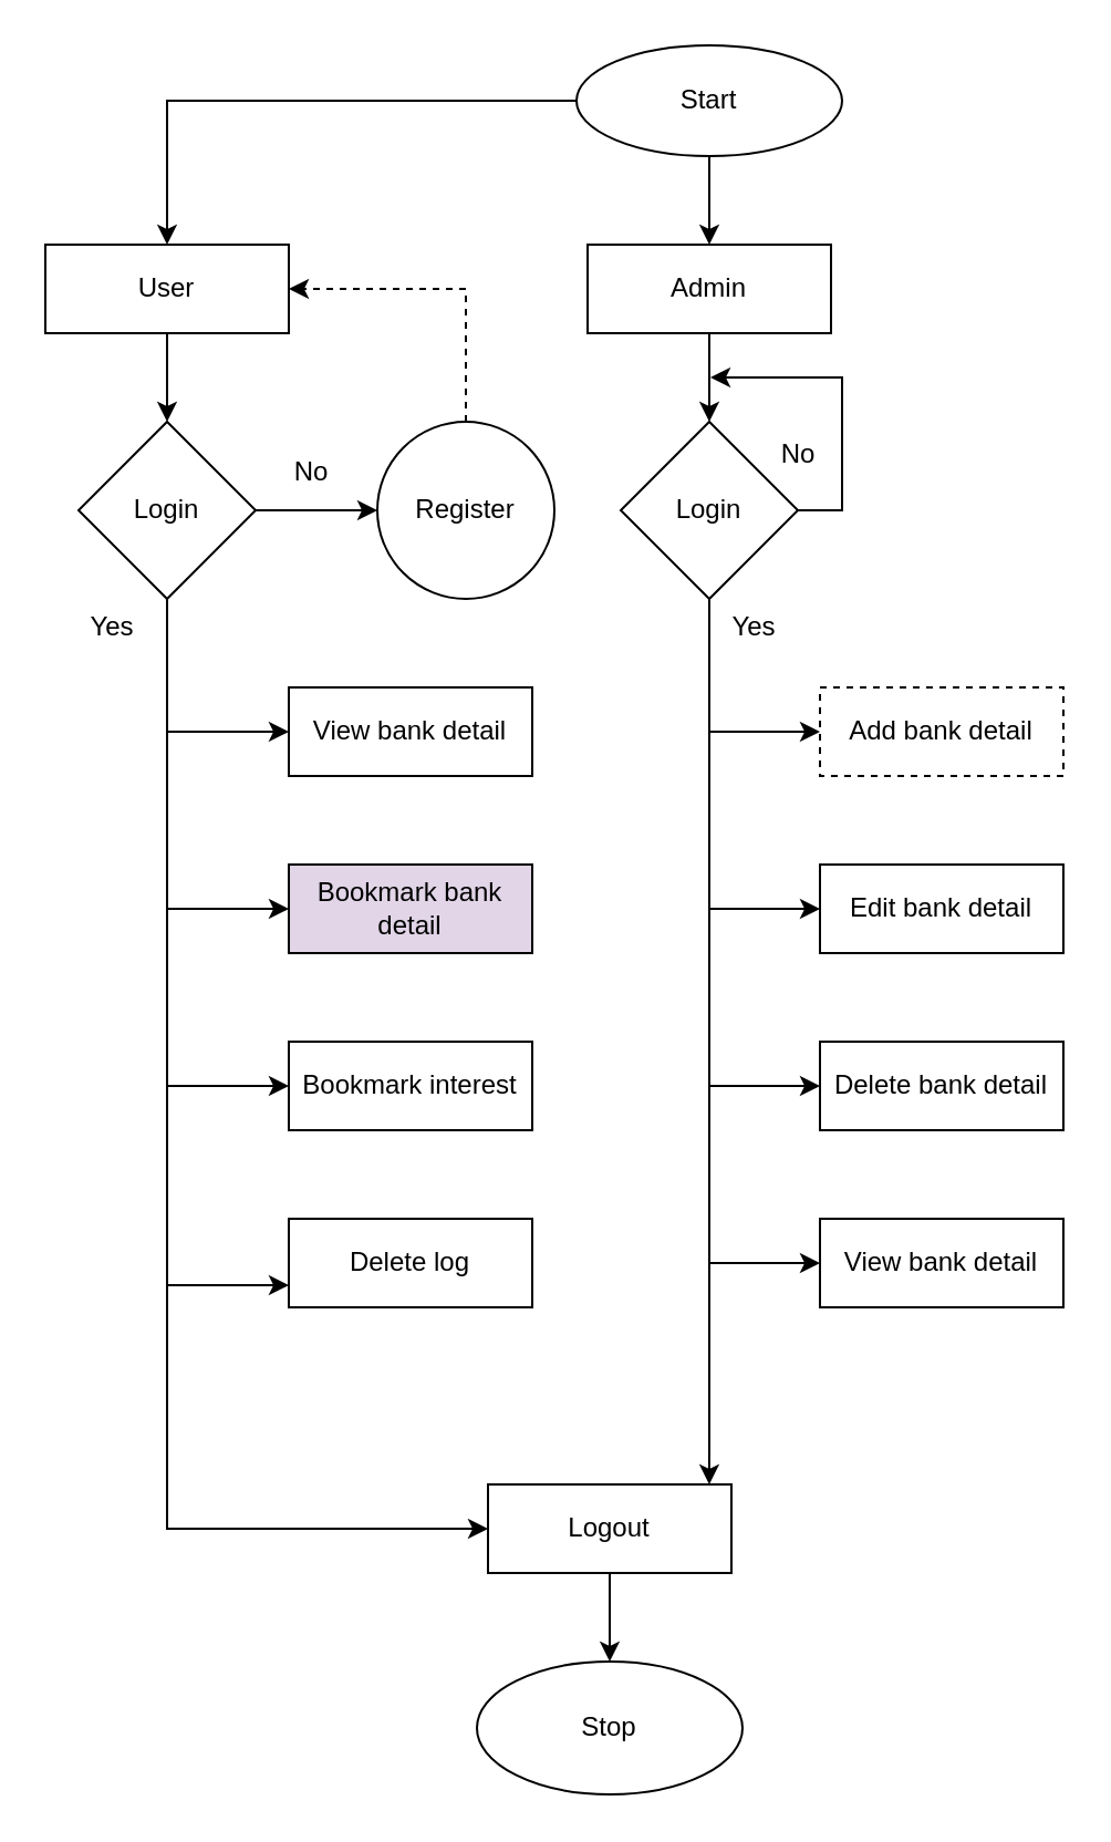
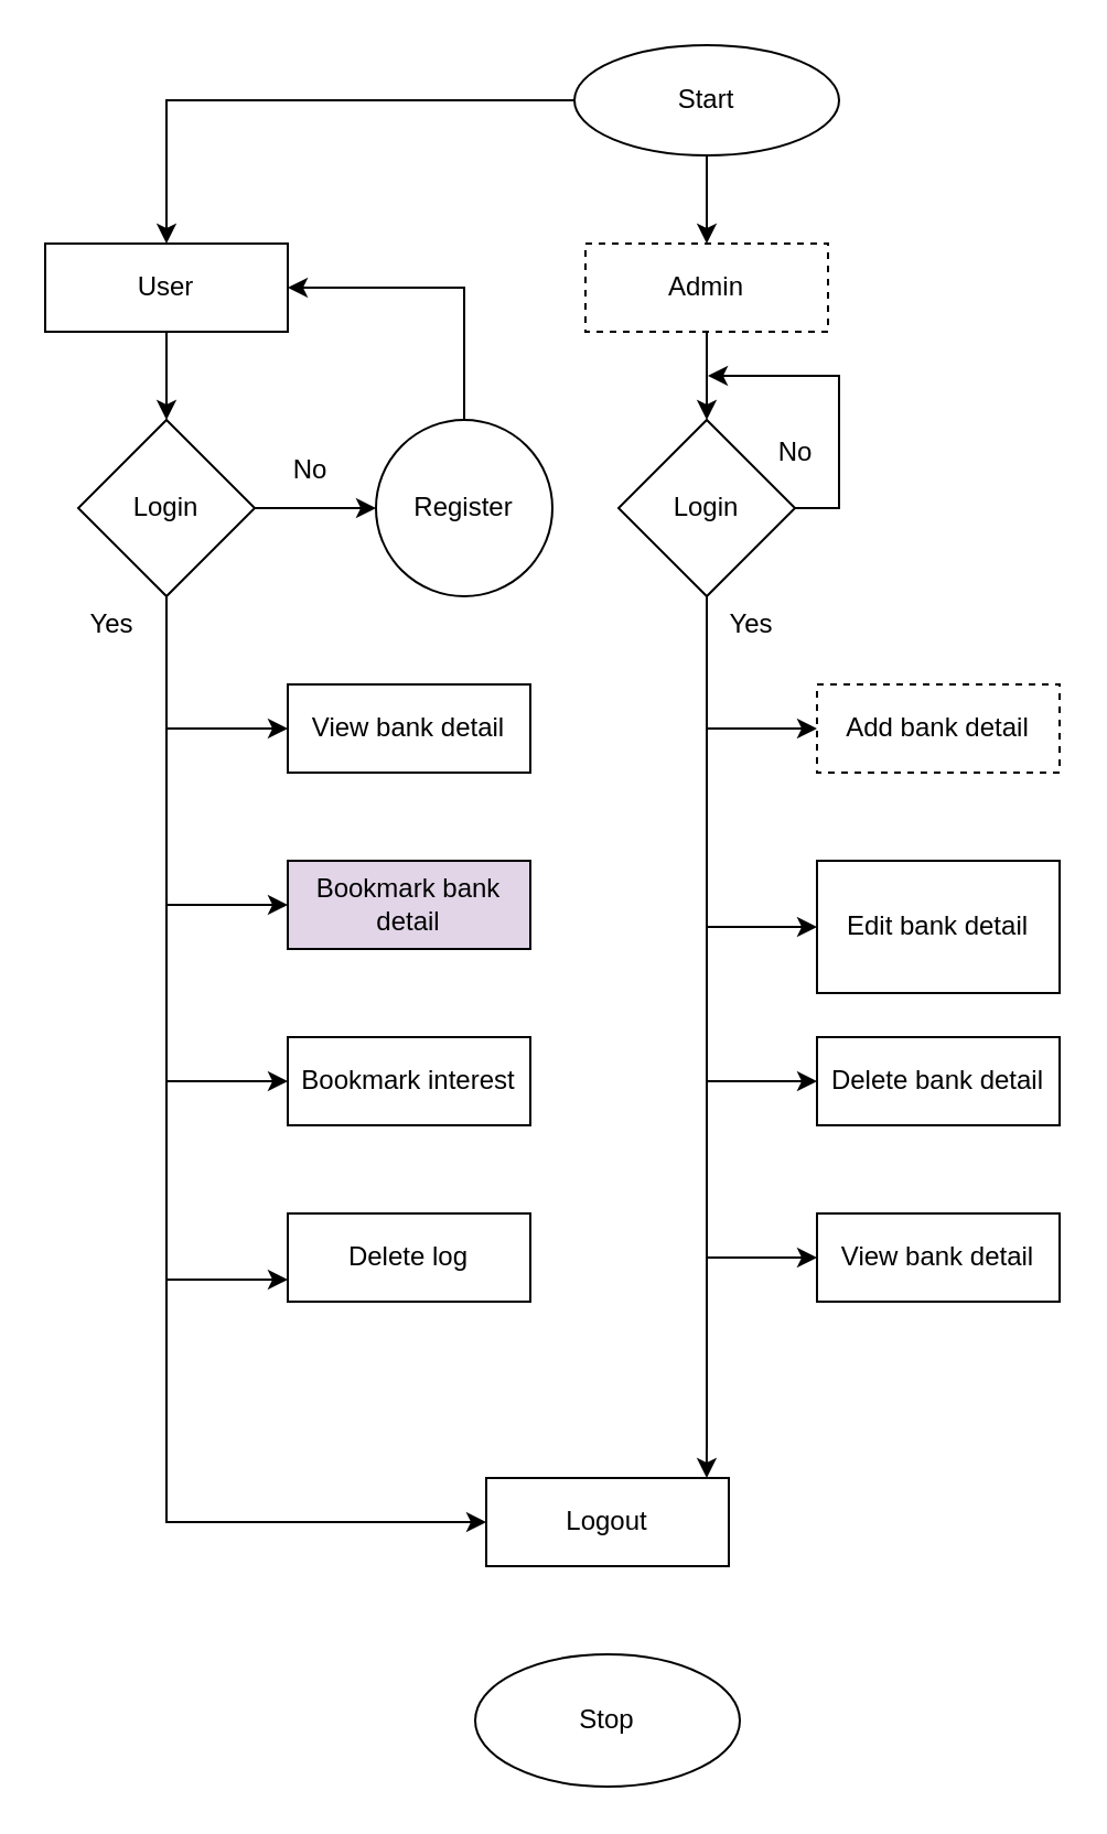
  <mxCell id="0" />
  <mxCell id="1" parent="0" />
  <mxCell id="2" style="edgeStyle=orthogonalEdgeStyle;rounded=0;orthogonalLoop=1;jettySize=auto;html=1;exitX=0.5;exitY=1;exitDx=0;exitDy=0;entryX=0.5;entryY=0;entryDx=0;entryDy=0;" edge="1" parent="1" source="3" target="15"><mxGeometry relative="1" as="geometry" /></mxCell>
  <mxCell id="3" value="User" style="whiteSpace=wrap;html=1;" vertex="1" parent="1"><mxGeometry x="20" y="110" width="110" height="40" as="geometry" /></mxCell>
  <mxCell id="4" style="edgeStyle=orthogonalEdgeStyle;rounded=0;orthogonalLoop=1;jettySize=auto;html=1;exitX=0.5;exitY=1;exitDx=0;exitDy=0;entryX=0.5;entryY=0;entryDx=0;entryDy=0;" edge="1" parent="1" source="6" target="8"><mxGeometry relative="1" as="geometry" /></mxCell>
  <mxCell id="5" style="edgeStyle=orthogonalEdgeStyle;rounded=0;orthogonalLoop=1;jettySize=auto;html=1;exitX=0;exitY=0.5;exitDx=0;exitDy=0;entryX=0.5;entryY=0;entryDx=0;entryDy=0;" edge="1" parent="1" source="6" target="3"><mxGeometry relative="1" as="geometry" /></mxCell>
  <mxCell id="6" value="Start" style="ellipse;whiteSpace=wrap;html=1;" vertex="1" parent="1"><mxGeometry x="260" y="20" width="120" height="50" as="geometry" /></mxCell>
  <mxCell id="7" style="edgeStyle=orthogonalEdgeStyle;rounded=0;orthogonalLoop=1;jettySize=auto;html=1;exitX=0.5;exitY=1;exitDx=0;exitDy=0;entryX=0.5;entryY=0;entryDx=0;entryDy=0;" edge="1" parent="1" source="8" target="23"><mxGeometry relative="1" as="geometry" /></mxCell>
- <mxCell id="8" value="Admin" style="whiteSpace=wrap;html=1;" vertex="1" parent="1"><mxGeometry x="265" y="110" width="110" height="40" as="geometry" /></mxCell>
+ <mxCell id="8" value="Admin" style="whiteSpace=wrap;html=1;dashed=1;" vertex="1" parent="1"><mxGeometry x="265" y="110" width="110" height="40" as="geometry" /></mxCell>
  <mxCell id="9" style="edgeStyle=orthogonalEdgeStyle;rounded=0;orthogonalLoop=1;jettySize=auto;html=1;exitX=1;exitY=0.5;exitDx=0;exitDy=0;" edge="1" parent="1" source="15" target="17"><mxGeometry relative="1" as="geometry" /></mxCell>
  <mxCell id="10" style="edgeStyle=orthogonalEdgeStyle;rounded=0;orthogonalLoop=1;jettySize=auto;html=1;exitX=0.5;exitY=1;exitDx=0;exitDy=0;entryX=0;entryY=0.75;entryDx=0;entryDy=0;" edge="1" parent="1" source="15" target="29"><mxGeometry relative="1" as="geometry" /></mxCell>
  <mxCell id="11" style="edgeStyle=orthogonalEdgeStyle;rounded=0;orthogonalLoop=1;jettySize=auto;html=1;exitX=0.5;exitY=1;exitDx=0;exitDy=0;entryX=0;entryY=0.5;entryDx=0;entryDy=0;" edge="1" parent="1" source="15" target="26"><mxGeometry relative="1" as="geometry" /></mxCell>
  <mxCell id="12" style="edgeStyle=orthogonalEdgeStyle;rounded=0;orthogonalLoop=1;jettySize=auto;html=1;exitX=0.5;exitY=1;exitDx=0;exitDy=0;entryX=0;entryY=0.5;entryDx=0;entryDy=0;" edge="1" parent="1" source="15" target="31"><mxGeometry relative="1" as="geometry" /></mxCell>
  <mxCell id="13" style="edgeStyle=orthogonalEdgeStyle;rounded=0;orthogonalLoop=1;jettySize=auto;html=1;exitX=0.5;exitY=1;exitDx=0;exitDy=0;entryX=0;entryY=0.5;entryDx=0;entryDy=0;" edge="1" parent="1" source="15" target="30"><mxGeometry relative="1" as="geometry" /></mxCell>
  <mxCell id="14" style="edgeStyle=orthogonalEdgeStyle;rounded=0;orthogonalLoop=1;jettySize=auto;html=1;exitX=0.5;exitY=1;exitDx=0;exitDy=0;entryX=0;entryY=0.5;entryDx=0;entryDy=0;" edge="1" parent="1" source="15" target="35"><mxGeometry relative="1" as="geometry" /></mxCell>
  <mxCell id="15" value="Login" style="rhombus;whiteSpace=wrap;html=1;" vertex="1" parent="1"><mxGeometry x="35" y="190" width="80" height="80" as="geometry" /></mxCell>
- <mxCell id="16" style="edgeStyle=orthogonalEdgeStyle;rounded=0;orthogonalLoop=1;jettySize=auto;html=1;exitX=0.5;exitY=0;exitDx=0;exitDy=0;entryX=1;entryY=0.5;entryDx=0;entryDy=0;dashed=1;" edge="1" parent="1" source="17" target="3"><mxGeometry relative="1" as="geometry" /></mxCell>
+ <mxCell id="16" style="edgeStyle=orthogonalEdgeStyle;rounded=0;orthogonalLoop=1;jettySize=auto;html=1;exitX=0.5;exitY=0;exitDx=0;exitDy=0;entryX=1;entryY=0.5;entryDx=0;entryDy=0;" edge="1" parent="1" source="17" target="3"><mxGeometry relative="1" as="geometry" /></mxCell>
  <mxCell id="17" value="Register" style="ellipse;whiteSpace=wrap;html=1;" vertex="1" parent="1"><mxGeometry x="170" y="190" width="80" height="80" as="geometry" /></mxCell>
  <mxCell id="18" style="edgeStyle=orthogonalEdgeStyle;rounded=0;orthogonalLoop=1;jettySize=auto;html=1;exitX=1;exitY=0.5;exitDx=0;exitDy=0;" edge="1" parent="1" source="23"><mxGeometry relative="1" as="geometry"><mxPoint x="320" y="170" as="targetPoint" /></mxGeometry></mxCell>
  <mxCell id="19" style="edgeStyle=orthogonalEdgeStyle;rounded=0;orthogonalLoop=1;jettySize=auto;html=1;exitX=0.5;exitY=1;exitDx=0;exitDy=0;entryX=0;entryY=0.5;entryDx=0;entryDy=0;" edge="1" parent="1" source="23" target="28"><mxGeometry relative="1" as="geometry" /></mxCell>
  <mxCell id="20" style="edgeStyle=orthogonalEdgeStyle;rounded=0;orthogonalLoop=1;jettySize=auto;html=1;exitX=0.5;exitY=1;exitDx=0;exitDy=0;entryX=0;entryY=0.5;entryDx=0;entryDy=0;" edge="1" parent="1" source="23" target="27"><mxGeometry relative="1" as="geometry" /></mxCell>
  <mxCell id="21" style="edgeStyle=orthogonalEdgeStyle;rounded=0;orthogonalLoop=1;jettySize=auto;html=1;exitX=0.5;exitY=1;exitDx=0;exitDy=0;entryX=0;entryY=0.5;entryDx=0;entryDy=0;" edge="1" parent="1" source="23" target="33"><mxGeometry relative="1" as="geometry" /></mxCell>
  <mxCell id="22" style="edgeStyle=orthogonalEdgeStyle;rounded=0;orthogonalLoop=1;jettySize=auto;html=1;exitX=0.5;exitY=1;exitDx=0;exitDy=0;entryX=0;entryY=0.5;entryDx=0;entryDy=0;" edge="1" parent="1" source="23" target="32"><mxGeometry relative="1" as="geometry" /></mxCell>
  <mxCell id="23" value="Login" style="rhombus;whiteSpace=wrap;html=1;" vertex="1" parent="1"><mxGeometry x="280" y="190" width="80" height="80" as="geometry" /></mxCell>
  <mxCell id="24" value="No" style="text;html=1;align=center;verticalAlign=middle;resizable=0;points=[];autosize=1;strokeColor=none;fillColor=none;" vertex="1" parent="1"><mxGeometry x="120" y="198" width="40" height="30" as="geometry" /></mxCell>
  <mxCell id="25" value="No" style="text;html=1;align=center;verticalAlign=middle;resizable=0;points=[];autosize=1;strokeColor=none;fillColor=none;" vertex="1" parent="1"><mxGeometry x="340" y="190" width="40" height="30" as="geometry" /></mxCell>
  <mxCell id="26" value="View bank detail" style="whiteSpace=wrap;html=1;" vertex="1" parent="1"><mxGeometry x="130" y="310" width="110" height="40" as="geometry" /></mxCell>
- <mxCell id="27" value="Edit bank detail" style="whiteSpace=wrap;html=1;" vertex="1" parent="1"><mxGeometry x="370" y="390" width="110" height="40" as="geometry" /></mxCell>
+ <mxCell id="27" value="Edit bank detail" style="whiteSpace=wrap;html=1;" vertex="1" parent="1"><mxGeometry x="370" y="390" width="110" height="60" as="geometry" /></mxCell>
  <mxCell id="28" value="Add bank detail" style="whiteSpace=wrap;html=1;dashed=1;" vertex="1" parent="1"><mxGeometry x="370" y="310" width="110" height="40" as="geometry" /></mxCell>
  <mxCell id="29" value="Delete log" style="whiteSpace=wrap;html=1;" vertex="1" parent="1"><mxGeometry x="130" y="550" width="110" height="40" as="geometry" /></mxCell>
  <mxCell id="30" value="Bookmark interest" style="whiteSpace=wrap;html=1;" vertex="1" parent="1"><mxGeometry x="130" y="470" width="110" height="40" as="geometry" /></mxCell>
  <mxCell id="31" value="Bookmark bank detail" style="whiteSpace=wrap;html=1;fillColor=#e1d5e7;" vertex="1" parent="1"><mxGeometry x="130" y="390" width="110" height="40" as="geometry" /></mxCell>
  <mxCell id="32" value="View bank detail" style="whiteSpace=wrap;html=1;" vertex="1" parent="1"><mxGeometry x="370" y="550" width="110" height="40" as="geometry" /></mxCell>
  <mxCell id="33" value="Delete bank detail" style="whiteSpace=wrap;html=1;" vertex="1" parent="1"><mxGeometry x="370" y="470" width="110" height="40" as="geometry" /></mxCell>
- <mxCell id="34" style="edgeStyle=orthogonalEdgeStyle;rounded=0;orthogonalLoop=1;jettySize=auto;html=1;exitX=0.5;exitY=1;exitDx=0;exitDy=0;entryX=0.5;entryY=0;entryDx=0;entryDy=0;" edge="1" parent="1" source="35" target="37"><mxGeometry relative="1" as="geometry" /></mxCell>
  <mxCell id="35" value="Logout" style="whiteSpace=wrap;html=1;" vertex="1" parent="1"><mxGeometry x="220" y="670" width="110" height="40" as="geometry" /></mxCell>
  <mxCell id="36" style="edgeStyle=orthogonalEdgeStyle;rounded=0;orthogonalLoop=1;jettySize=auto;html=1;exitX=0.5;exitY=1;exitDx=0;exitDy=0;entryX=0.909;entryY=0;entryDx=0;entryDy=0;entryPerimeter=0;" edge="1" parent="1" source="23" target="35"><mxGeometry relative="1" as="geometry" /></mxCell>
  <mxCell id="37" value="Stop" style="ellipse;whiteSpace=wrap;html=1;" vertex="1" parent="1"><mxGeometry x="215" y="750" width="120" height="60" as="geometry" /></mxCell>
  <mxCell id="38" value="Yes" style="text;html=1;align=center;verticalAlign=middle;resizable=0;points=[];autosize=1;strokeColor=none;fillColor=none;" vertex="1" parent="1"><mxGeometry x="30" y="268" width="40" height="30" as="geometry" /></mxCell>
  <mxCell id="39" value="Yes" style="text;html=1;align=center;verticalAlign=middle;resizable=0;points=[];autosize=1;strokeColor=none;fillColor=none;" vertex="1" parent="1"><mxGeometry x="320" y="268" width="40" height="30" as="geometry" /></mxCell>
